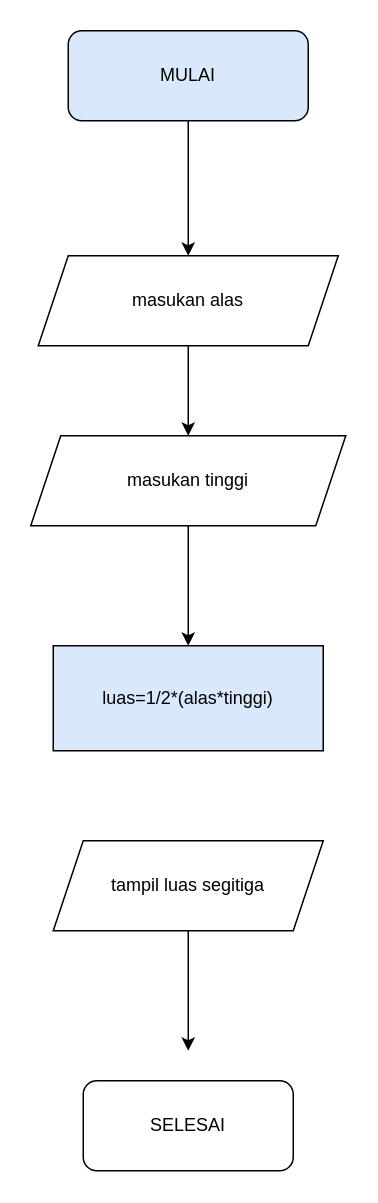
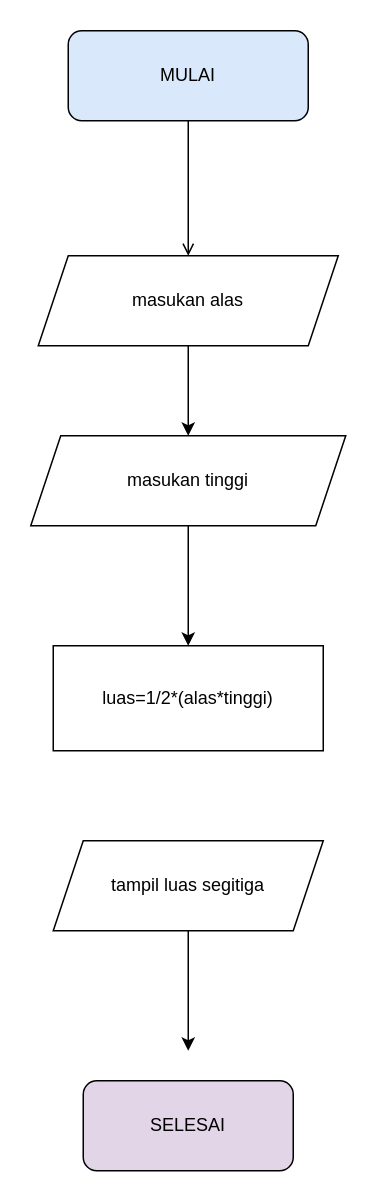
  <mxCell id="0" />
  <mxCell id="1" parent="0" />
- <mxCell id="2" value="" style="edgeStyle=orthogonalEdgeStyle;rounded=0;orthogonalLoop=1;jettySize=auto;html=1;" edge="1" parent="1" source="3" target="5"><mxGeometry relative="1" as="geometry" /></mxCell>
+ <mxCell id="2" value="" style="edgeStyle=orthogonalEdgeStyle;rounded=0;orthogonalLoop=1;jettySize=auto;html=1;endArrow=open;" edge="1" parent="1" source="3" target="5"><mxGeometry relative="1" as="geometry" /></mxCell>
  <mxCell id="3" value="MULAI" style="rounded=1;whiteSpace=wrap;html=1;fillColor=#dae8fc;" vertex="1" parent="1"><mxGeometry x="45" y="20" width="160" height="60" as="geometry" /></mxCell>
  <mxCell id="4" value="" style="edgeStyle=orthogonalEdgeStyle;rounded=0;orthogonalLoop=1;jettySize=auto;html=1;" edge="1" parent="1" source="5" target="7"><mxGeometry relative="1" as="geometry" /></mxCell>
  <mxCell id="5" value="masukan alas" style="shape=parallelogram;perimeter=parallelogramPerimeter;whiteSpace=wrap;html=1;fixedSize=1;" vertex="1" parent="1"><mxGeometry x="25" y="170" width="200" height="60" as="geometry" /></mxCell>
  <mxCell id="6" value="" style="edgeStyle=orthogonalEdgeStyle;rounded=0;orthogonalLoop=1;jettySize=auto;html=1;" edge="1" parent="1" source="7" target="8"><mxGeometry relative="1" as="geometry" /></mxCell>
  <mxCell id="7" value="masukan tinggi" style="shape=parallelogram;perimeter=parallelogramPerimeter;whiteSpace=wrap;html=1;fixedSize=1;" vertex="1" parent="1"><mxGeometry x="20" y="290" width="210" height="60" as="geometry" /></mxCell>
- <mxCell id="8" value="luas=1/2*(alas*tinggi)" style="rounded=0;whiteSpace=wrap;html=1;fillColor=#dae8fc;" vertex="1" parent="1"><mxGeometry x="35" y="430" width="180" height="70" as="geometry" /></mxCell>
+ <mxCell id="8" value="luas=1/2*(alas*tinggi)" style="rounded=0;whiteSpace=wrap;html=1;" vertex="1" parent="1"><mxGeometry x="35" y="430" width="180" height="70" as="geometry" /></mxCell>
  <mxCell id="9" value="" style="edgeStyle=orthogonalEdgeStyle;rounded=0;orthogonalLoop=1;jettySize=auto;html=1;" edge="1" parent="1" source="10"><mxGeometry relative="1" as="geometry"><mxPoint x="125" y="700" as="targetPoint" /></mxGeometry></mxCell>
  <mxCell id="10" value="tampil luas segitiga" style="shape=parallelogram;perimeter=parallelogramPerimeter;whiteSpace=wrap;html=1;fixedSize=1;" vertex="1" parent="1"><mxGeometry x="35" y="560" width="180" height="60" as="geometry" /></mxCell>
- <mxCell id="11" value="SELESAI" style="rounded=1;whiteSpace=wrap;html=1;" vertex="1" parent="1"><mxGeometry x="55" y="720" width="140" height="60" as="geometry" /></mxCell>
+ <mxCell id="11" value="SELESAI" style="rounded=1;whiteSpace=wrap;html=1;fillColor=#e1d5e7;" vertex="1" parent="1"><mxGeometry x="55" y="720" width="140" height="60" as="geometry" /></mxCell>
